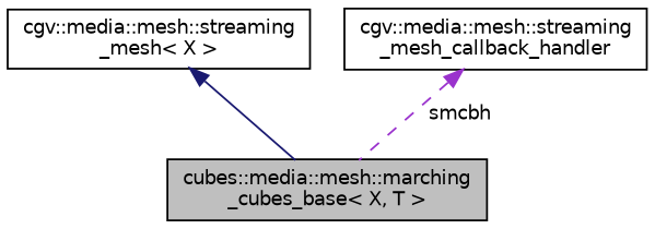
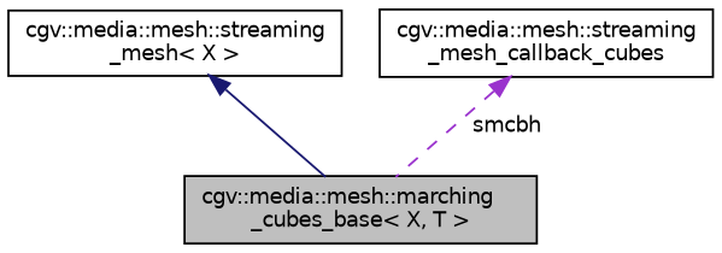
  digraph {
    node [color=black fontname=Helvetica fontsize=10 shape=record]
    edge [dir=back fontname=Helvetica fontsize=10 labelfontname=Helvetica labelfontsize=10]
-   n1 [fillcolor=grey75 fontcolor=black height=0.2 label="cubes::media::mesh::marching\l_cubes_base\< X, T \>" style=filled width=0.4]
+   n1 [fillcolor=grey75 fontcolor=black height=0.2 label="cgv::media::mesh::marching\l_cubes_base\< X, T \>" style=filled width=0.4]
    n2 [height=0.2 label="cgv::media::mesh::streaming\l_mesh\< X \>" width=0.4]
-   n3 [height=0.2 label="cgv::media::mesh::streaming\l_mesh_callback_handler" width=0.4]
+   n3 [height=0.2 label="cgv::media::mesh::streaming\l_mesh_callback_cubes" width=0.4]
    n2 -> n1 [color=midnightblue style=solid]
    n3 -> n1 [color=darkorchid3 label=" smcbh" style=dashed]
  }
